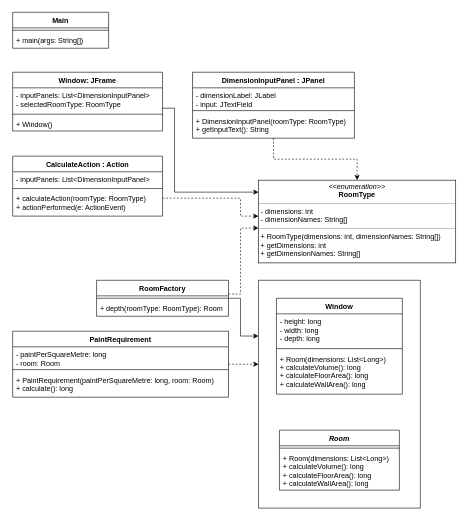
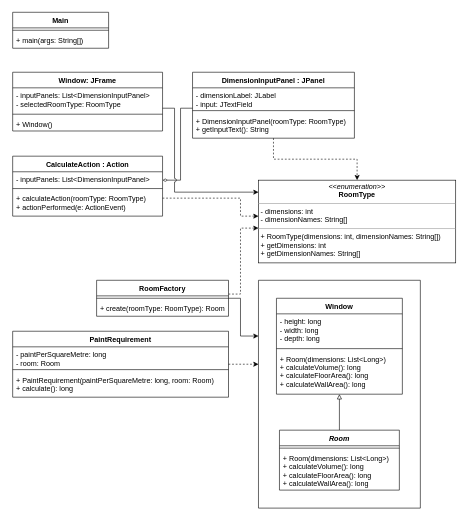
  <mxCell id="0" />
  <mxCell id="1" parent="0" />
+ <mxCell id="2" style="edgeStyle=orthogonalEdgeStyle;rounded=0;orthogonalLoop=1;jettySize=auto;html=1;endArrow=block;endFill=0;" parent="1" source="13" target="3" edge="1"><mxGeometry relative="1" as="geometry" /></mxCell>
  <mxCell id="3" value="Window" style="swimlane;fontStyle=1;align=center;verticalAlign=top;childLayout=stackLayout;horizontal=1;startSize=26;horizontalStack=0;resizeParent=1;resizeParentMax=0;resizeLast=0;collapsible=1;marginBottom=0;" parent="1" vertex="1"><mxGeometry x="460" y="497" width="210" height="160" as="geometry"><mxRectangle x="480" y="540" width="100" height="26" as="alternateBounds" /></mxGeometry></mxCell>
  <mxCell id="4" value="- height: long&#10;- width: long&#10;- depth: long&#10;" style="text;strokeColor=none;fillColor=none;align=left;verticalAlign=top;spacingLeft=4;spacingRight=4;overflow=hidden;rotatable=0;points=[[0,0.5],[1,0.5]];portConstraint=eastwest;" parent="3" vertex="1"><mxGeometry y="26" width="210" height="54" as="geometry" /></mxCell>
  <mxCell id="5" value="" style="line;strokeWidth=1;fillColor=none;align=left;verticalAlign=middle;spacingTop=-1;spacingLeft=3;spacingRight=3;rotatable=0;labelPosition=right;points=[];portConstraint=eastwest;" parent="3" vertex="1"><mxGeometry y="80" width="210" height="8" as="geometry" /></mxCell>
  <mxCell id="6" value="+ Room(dimensions: List&lt;Long&gt;)&#10;+ calculateVolume(): long&#10;+ calculateFloorArea(): long&#10;+ calculateWallArea(): long" style="text;strokeColor=none;fillColor=none;align=left;verticalAlign=top;spacingLeft=4;spacingRight=4;overflow=hidden;rotatable=0;points=[[0,0.5],[1,0.5]];portConstraint=eastwest;" parent="3" vertex="1"><mxGeometry y="88" width="210" height="72" as="geometry" /></mxCell>
  <mxCell id="7" style="edgeStyle=orthogonalEdgeStyle;rounded=0;orthogonalLoop=1;jettySize=auto;html=1;dashed=1;endArrow=classic;endFill=1;" parent="1" source="9" target="35" edge="1"><mxGeometry relative="1" as="geometry"><Array as="points"><mxPoint x="400" y="490" /><mxPoint x="400" y="380" /></Array></mxGeometry></mxCell>
  <mxCell id="8" style="edgeStyle=orthogonalEdgeStyle;rounded=0;orthogonalLoop=1;jettySize=auto;html=1;" edge="1" parent="1" source="9" target="12"><mxGeometry relative="1" as="geometry"><Array as="points"><mxPoint x="400" y="497" /><mxPoint x="400" y="560" /></Array></mxGeometry></mxCell>
  <mxCell id="9" value="RoomFactory" style="swimlane;fontStyle=1;align=center;verticalAlign=top;childLayout=stackLayout;horizontal=1;startSize=26;horizontalStack=0;resizeParent=1;resizeParentMax=0;resizeLast=0;collapsible=1;marginBottom=0;" parent="1" vertex="1"><mxGeometry x="160" y="467" width="220" height="60" as="geometry" /></mxCell>
  <mxCell id="10" value="" style="line;strokeWidth=1;fillColor=none;align=left;verticalAlign=middle;spacingTop=-1;spacingLeft=3;spacingRight=3;rotatable=0;labelPosition=right;points=[];portConstraint=eastwest;" parent="9" vertex="1"><mxGeometry y="26" width="220" height="8" as="geometry" /></mxCell>
- <mxCell id="11" value="+ depth(roomType: RoomType): Room" style="text;strokeColor=none;fillColor=none;align=left;verticalAlign=top;spacingLeft=4;spacingRight=4;overflow=hidden;rotatable=0;points=[[0,0.5],[1,0.5]];portConstraint=eastwest;" parent="9" vertex="1"><mxGeometry y="34" width="220" height="26" as="geometry" /></mxCell>
+ <mxCell id="11" value="+ create(roomType: RoomType): Room" style="text;strokeColor=none;fillColor=none;align=left;verticalAlign=top;spacingLeft=4;spacingRight=4;overflow=hidden;rotatable=0;points=[[0,0.5],[1,0.5]];portConstraint=eastwest;" parent="9" vertex="1"><mxGeometry y="34" width="220" height="26" as="geometry" /></mxCell>
  <mxCell id="12" value="" style="swimlane;startSize=0;" parent="1" vertex="1"><mxGeometry x="430" y="467" width="270" height="380" as="geometry"><mxRectangle x="450" y="510" width="50" height="40" as="alternateBounds" /></mxGeometry></mxCell>
  <mxCell id="13" value="Room" style="swimlane;fontStyle=3;align=center;verticalAlign=top;childLayout=stackLayout;horizontal=1;startSize=26;horizontalStack=0;resizeParent=1;resizeParentMax=0;resizeLast=0;collapsible=1;marginBottom=0;" parent="12" vertex="1"><mxGeometry x="35" y="250" width="200" height="100" as="geometry" /></mxCell>
  <mxCell id="14" value="" style="line;strokeWidth=1;fillColor=none;align=left;verticalAlign=middle;spacingTop=-1;spacingLeft=3;spacingRight=3;rotatable=0;labelPosition=right;points=[];portConstraint=eastwest;" parent="13" vertex="1"><mxGeometry y="26" width="200" height="8" as="geometry" /></mxCell>
  <mxCell id="15" value="+ Room(dimensions: List&lt;Long&gt;)&#10;+ calculateVolume(): long&#10;+ calculateFloorArea(): long&#10;+ calculateWallArea(): long" style="text;strokeColor=none;fillColor=none;align=left;verticalAlign=top;spacingLeft=4;spacingRight=4;overflow=hidden;rotatable=0;points=[[0,0.5],[1,0.5]];portConstraint=eastwest;" parent="13" vertex="1"><mxGeometry y="34" width="200" height="66" as="geometry" /></mxCell>
  <mxCell id="16" style="edgeStyle=orthogonalEdgeStyle;rounded=0;orthogonalLoop=1;jettySize=auto;html=1;dashed=1;" edge="1" parent="1" source="17" target="12"><mxGeometry relative="1" as="geometry"><Array as="points"><mxPoint x="420" y="607" /><mxPoint x="420" y="607" /></Array></mxGeometry></mxCell>
  <mxCell id="17" value="PaintRequirement" style="swimlane;fontStyle=1;align=center;verticalAlign=top;childLayout=stackLayout;horizontal=1;startSize=26;horizontalStack=0;resizeParent=1;resizeParentMax=0;resizeLast=0;collapsible=1;marginBottom=0;" parent="1" vertex="1"><mxGeometry x="20" y="552" width="360" height="110" as="geometry" /></mxCell>
  <mxCell id="18" value="- paintPerSquareMetre: long&#10;- room: Room&#10;" style="text;strokeColor=none;fillColor=none;align=left;verticalAlign=top;spacingLeft=4;spacingRight=4;overflow=hidden;rotatable=0;points=[[0,0.5],[1,0.5]];portConstraint=eastwest;" parent="17" vertex="1"><mxGeometry y="26" width="360" height="34" as="geometry" /></mxCell>
  <mxCell id="19" value="" style="line;strokeWidth=1;fillColor=none;align=left;verticalAlign=middle;spacingTop=-1;spacingLeft=3;spacingRight=3;rotatable=0;labelPosition=right;points=[];portConstraint=eastwest;" parent="17" vertex="1"><mxGeometry y="60" width="360" height="8" as="geometry" /></mxCell>
  <mxCell id="20" value="+ PaintRequirement(paintPerSquareMetre: long, room: Room)&#10;+ calculate(): long&#10;" style="text;strokeColor=none;fillColor=none;align=left;verticalAlign=top;spacingLeft=4;spacingRight=4;overflow=hidden;rotatable=0;points=[[0,0.5],[1,0.5]];portConstraint=eastwest;" parent="17" vertex="1"><mxGeometry y="68" width="360" height="42" as="geometry" /></mxCell>
  <mxCell id="21" value="Main" style="swimlane;fontStyle=1;align=center;verticalAlign=top;childLayout=stackLayout;horizontal=1;startSize=26;horizontalStack=0;resizeParent=1;resizeParentMax=0;resizeLast=0;collapsible=1;marginBottom=0;" parent="1" vertex="1"><mxGeometry x="20" y="20" width="160" height="60" as="geometry" /></mxCell>
  <mxCell id="22" value="" style="line;strokeWidth=1;fillColor=none;align=left;verticalAlign=middle;spacingTop=-1;spacingLeft=3;spacingRight=3;rotatable=0;labelPosition=right;points=[];portConstraint=eastwest;" parent="21" vertex="1"><mxGeometry y="26" width="160" height="8" as="geometry" /></mxCell>
  <mxCell id="23" value="+ main(args: String[])" style="text;strokeColor=none;fillColor=none;align=left;verticalAlign=top;spacingLeft=4;spacingRight=4;overflow=hidden;rotatable=0;points=[[0,0.5],[1,0.5]];portConstraint=eastwest;" parent="21" vertex="1"><mxGeometry y="34" width="160" height="26" as="geometry" /></mxCell>
+ <mxCell id="24" style="edgeStyle=orthogonalEdgeStyle;rounded=0;orthogonalLoop=1;jettySize=auto;html=1;endArrow=diamondThin;endFill=0;" parent="1" source="26" target="31" edge="1"><mxGeometry relative="1" as="geometry"><Array as="points"><mxPoint x="300" y="180" /><mxPoint x="300" y="300" /></Array></mxGeometry></mxCell>
  <mxCell id="25" style="edgeStyle=orthogonalEdgeStyle;rounded=0;orthogonalLoop=1;jettySize=auto;html=1;dashed=1;" edge="1" parent="1" source="26" target="35"><mxGeometry relative="1" as="geometry" /></mxCell>
  <mxCell id="26" value="DimensionInputPanel : JPanel" style="swimlane;fontStyle=1;align=center;verticalAlign=top;childLayout=stackLayout;horizontal=1;startSize=26;horizontalStack=0;resizeParent=1;resizeParentMax=0;resizeLast=0;collapsible=1;marginBottom=0;" parent="1" vertex="1"><mxGeometry x="320" y="120" width="270" height="110" as="geometry" /></mxCell>
  <mxCell id="27" value="- dimensionLabel: JLabel&#10;- input: JTextField&#10;" style="text;strokeColor=none;fillColor=none;align=left;verticalAlign=top;spacingLeft=4;spacingRight=4;overflow=hidden;rotatable=0;points=[[0,0.5],[1,0.5]];portConstraint=eastwest;" parent="26" vertex="1"><mxGeometry y="26" width="270" height="34" as="geometry" /></mxCell>
  <mxCell id="28" value="" style="line;strokeWidth=1;fillColor=none;align=left;verticalAlign=middle;spacingTop=-1;spacingLeft=3;spacingRight=3;rotatable=0;labelPosition=right;points=[];portConstraint=eastwest;" parent="26" vertex="1"><mxGeometry y="60" width="270" height="8" as="geometry" /></mxCell>
  <mxCell id="29" value="+ DimensionInputPanel(roomType: RoomType)&#10;+ getInputText(): String&#10;" style="text;strokeColor=none;fillColor=none;align=left;verticalAlign=top;spacingLeft=4;spacingRight=4;overflow=hidden;rotatable=0;points=[[0,0.5],[1,0.5]];portConstraint=eastwest;" parent="26" vertex="1"><mxGeometry y="68" width="270" height="42" as="geometry" /></mxCell>
  <mxCell id="30" style="edgeStyle=orthogonalEdgeStyle;rounded=0;jumpStyle=arc;orthogonalLoop=1;jettySize=auto;html=1;endArrow=classic;endFill=1;dashed=1;" parent="1" source="31" target="35" edge="1"><mxGeometry relative="1" as="geometry"><Array as="points"><mxPoint x="400" y="330" /><mxPoint x="400" y="360" /></Array></mxGeometry></mxCell>
  <mxCell id="31" value="CalculateAction : Action" style="swimlane;fontStyle=1;align=center;verticalAlign=top;childLayout=stackLayout;horizontal=1;startSize=26;horizontalStack=0;resizeParent=1;resizeParentMax=0;resizeLast=0;collapsible=1;marginBottom=0;" parent="1" vertex="1"><mxGeometry x="20" y="260" width="250" height="100" as="geometry" /></mxCell>
  <mxCell id="32" value="- inputPanels: List&lt;DimensionInputPanel&gt;" style="text;strokeColor=none;fillColor=none;align=left;verticalAlign=top;spacingLeft=4;spacingRight=4;overflow=hidden;rotatable=0;points=[[0,0.5],[1,0.5]];portConstraint=eastwest;" parent="31" vertex="1"><mxGeometry y="26" width="250" height="24" as="geometry" /></mxCell>
  <mxCell id="33" value="" style="line;strokeWidth=1;fillColor=none;align=left;verticalAlign=middle;spacingTop=-1;spacingLeft=3;spacingRight=3;rotatable=0;labelPosition=right;points=[];portConstraint=eastwest;" parent="31" vertex="1"><mxGeometry y="50" width="250" height="8" as="geometry" /></mxCell>
  <mxCell id="34" value="+ calculateAction(roomType: RoomType)&#10;+ actionPerformed(e: ActionEvent)" style="text;strokeColor=none;fillColor=none;align=left;verticalAlign=top;spacingLeft=4;spacingRight=4;overflow=hidden;rotatable=0;points=[[0,0.5],[1,0.5]];portConstraint=eastwest;" parent="31" vertex="1"><mxGeometry y="58" width="250" height="42" as="geometry" /></mxCell>
  <mxCell id="35" value="&lt;p style=&quot;margin:0px;margin-top:4px;text-align:center;&quot;&gt;&lt;i&gt;&amp;lt;&amp;lt;enumeration&amp;gt;&amp;gt;&lt;/i&gt;&lt;br&gt;&lt;b&gt;RoomType&lt;/b&gt;&lt;br&gt;&lt;/p&gt;&lt;hr size=&quot;1&quot;&gt;&lt;p style=&quot;margin:0px;margin-left:4px;&quot;&gt;- dimensions: int&lt;br&gt;- dimensionNames: String[]&lt;/p&gt;&lt;hr size=&quot;1&quot;&gt;&lt;p style=&quot;margin:0px;margin-left:4px;&quot;&gt;+ RoomType(dimensions: int, dimensionNames: String[])&lt;/p&gt;&lt;p style=&quot;margin:0px;margin-left:4px;&quot;&gt;+ getDimensions: int&lt;/p&gt;&lt;p style=&quot;margin:0px;margin-left:4px;&quot;&gt;+ getDimensionNames: String[]&lt;br&gt;&lt;/p&gt;" style="verticalAlign=top;align=left;overflow=fill;fontSize=12;fontFamily=Helvetica;html=1;" parent="1" vertex="1"><mxGeometry x="430" y="300" width="329" height="138" as="geometry" /></mxCell>
  <mxCell id="36" style="edgeStyle=orthogonalEdgeStyle;rounded=0;orthogonalLoop=1;jettySize=auto;html=1;endArrow=classic;endFill=1;jumpStyle=arc;" parent="1" source="37" target="35" edge="1"><mxGeometry relative="1" as="geometry"><Array as="points"><mxPoint x="290" y="180" /><mxPoint x="290" y="320" /></Array></mxGeometry></mxCell>
  <mxCell id="37" value="Window: JFrame" style="swimlane;fontStyle=1;align=center;verticalAlign=top;childLayout=stackLayout;horizontal=1;startSize=26;horizontalStack=0;resizeParent=1;resizeParentMax=0;resizeLast=0;collapsible=1;marginBottom=0;" parent="1" vertex="1"><mxGeometry x="20" y="120" width="250" height="98" as="geometry" /></mxCell>
  <mxCell id="38" value="- inputPanels: List&lt;DimensionInputPanel&gt;&#10;- selectedRoomType: RoomType" style="text;strokeColor=none;fillColor=none;align=left;verticalAlign=top;spacingLeft=4;spacingRight=4;overflow=hidden;rotatable=0;points=[[0,0.5],[1,0.5]];portConstraint=eastwest;" parent="37" vertex="1"><mxGeometry y="26" width="250" height="40" as="geometry" /></mxCell>
  <mxCell id="39" value="" style="line;strokeWidth=1;fillColor=none;align=left;verticalAlign=middle;spacingTop=-1;spacingLeft=3;spacingRight=3;rotatable=0;labelPosition=right;points=[];portConstraint=eastwest;" parent="37" vertex="1"><mxGeometry y="66" width="250" height="8" as="geometry" /></mxCell>
  <mxCell id="40" value="+ Window()" style="text;strokeColor=none;fillColor=none;align=left;verticalAlign=top;spacingLeft=4;spacingRight=4;overflow=hidden;rotatable=0;points=[[0,0.5],[1,0.5]];portConstraint=eastwest;" parent="37" vertex="1"><mxGeometry y="74" width="250" height="24" as="geometry" /></mxCell>
